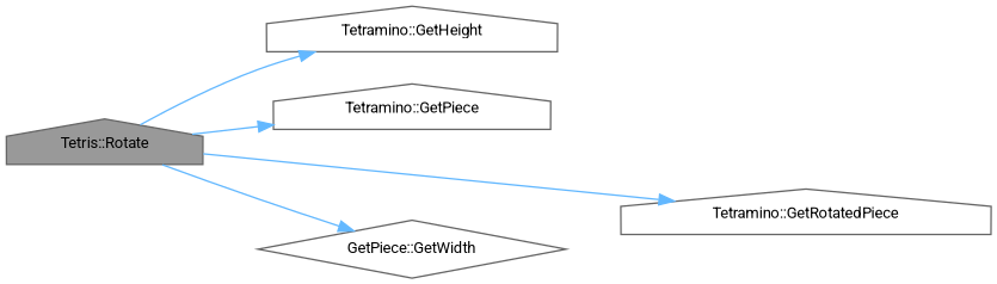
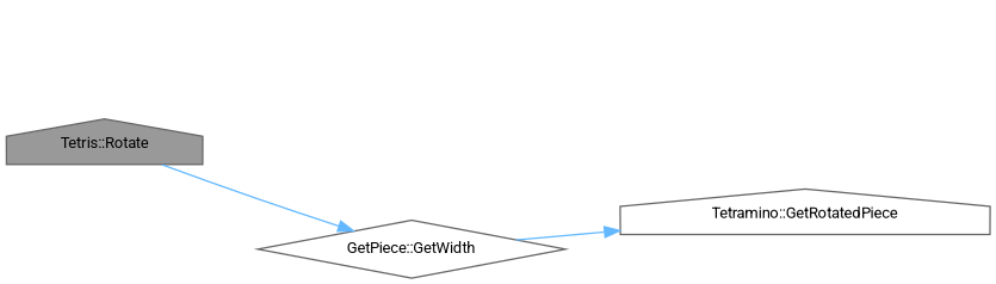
  digraph {
    fontname=Roboto
    rankdir=LR
    node [color=grey40 fillcolor=white fontname=Roboto fontsize=10 shape=house style=filled]
    edge [color=steelblue1 fontname=Roboto fontsize=10 labelfontname=Helvetica labelfontsize=10 style=solid]
    n1 [color=gray40 fillcolor=grey60 fontcolor=black height=0.2 label="Tetris::Rotate" width=0.4]
-   n2 [height=0.2 label="Tetramino::GetHeight" width=0.4]
-   n3 [height=0.2 label="Tetramino::GetPiece" width=0.4]
    n4 [height=0.2 label="Tetramino::GetRotatedPiece" width=0.4]
    n5 [height=0.2 label="GetPiece::GetWidth" shape=diamond width=0.4]
-   n1 -> n2
-   n1 -> n3
-   n1 -> n4
+   n5 -> n4
    n1 -> n5
  }
